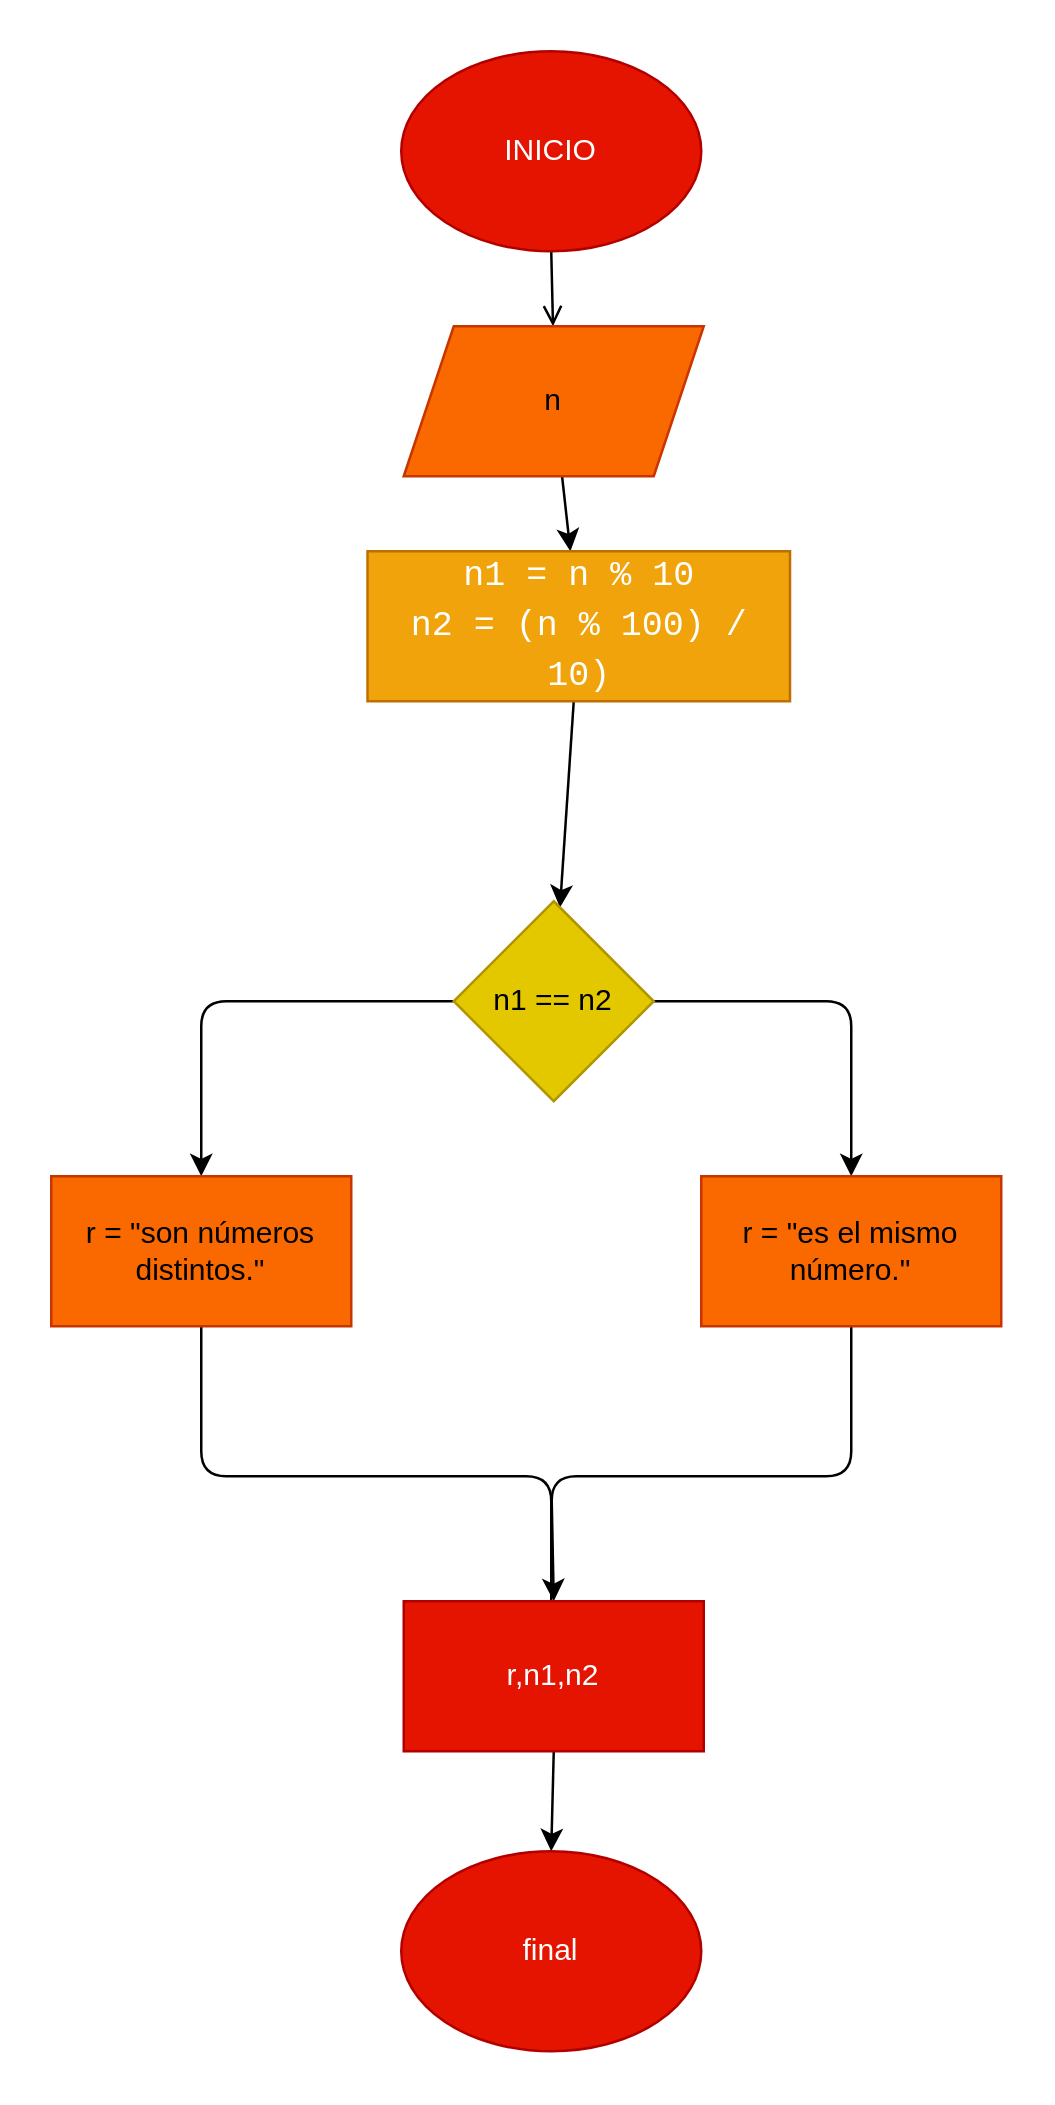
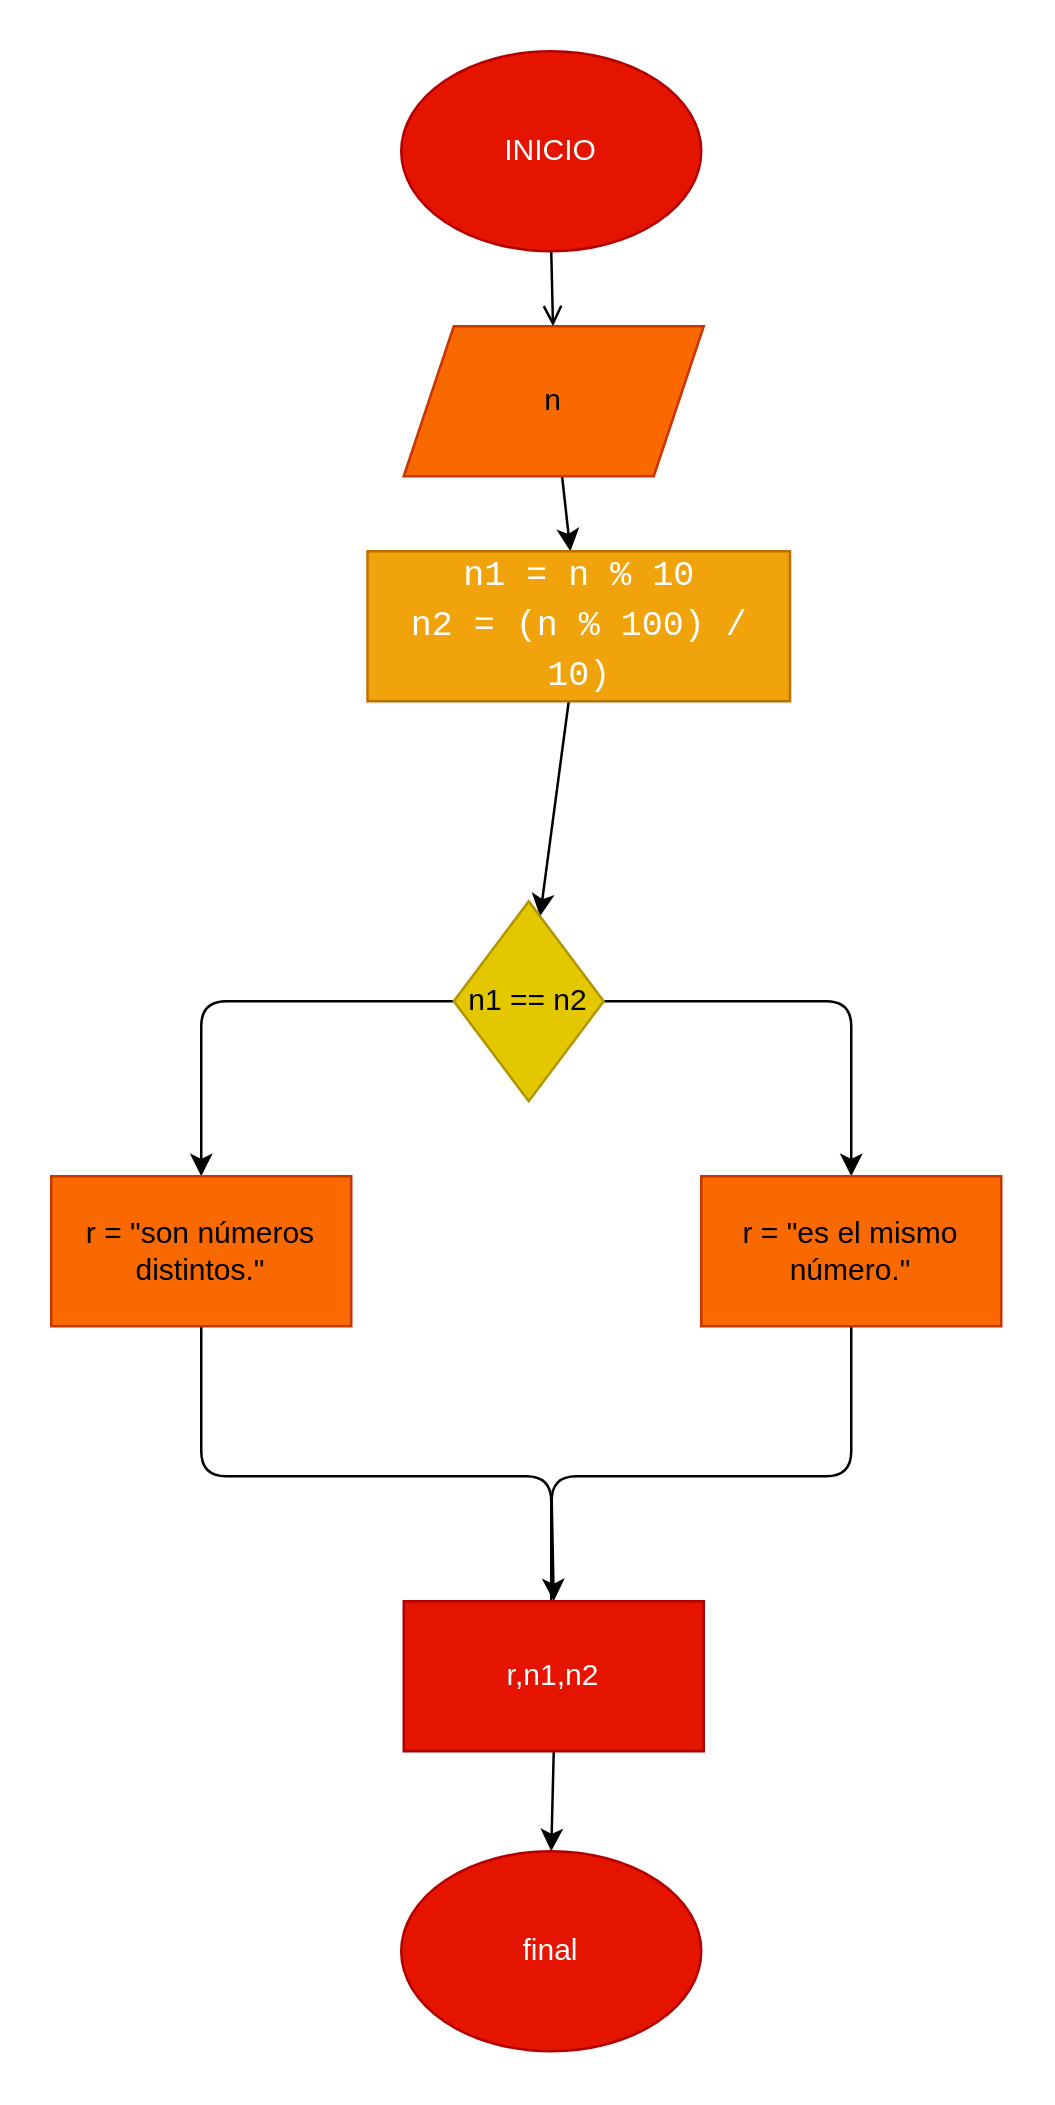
  <mxCell id="0" />
  <mxCell id="1" parent="0" />
  <mxCell id="2" value="" style="edgeStyle=none;html=1;endArrow=open;" edge="1" parent="1" source="3" target="5"><mxGeometry relative="1" as="geometry" /></mxCell>
  <mxCell id="3" value="INICIO" style="ellipse;whiteSpace=wrap;html=1;fillColor=#e51400;fontColor=#ffffff;strokeColor=#B20000;" vertex="1" parent="1"><mxGeometry x="160" y="20" width="120" height="80" as="geometry" /></mxCell>
  <mxCell id="4" value="" style="edgeStyle=none;html=1;" edge="1" parent="1" source="5" target="7"><mxGeometry relative="1" as="geometry" /></mxCell>
  <mxCell id="5" value="n" style="shape=parallelogram;perimeter=parallelogramPerimeter;whiteSpace=wrap;html=1;fixedSize=1;fillColor=#fa6800;fontColor=#000000;strokeColor=#C73500;" vertex="1" parent="1"><mxGeometry x="161" y="130" width="120" height="60" as="geometry" /></mxCell>
  <mxCell id="6" value="" style="edgeStyle=none;html=1;fontColor=#FFFFFF;" edge="1" parent="1" source="7" target="10"><mxGeometry relative="1" as="geometry" /></mxCell>
  <mxCell id="7" value="&lt;div style=&quot;line-height: 19px&quot;&gt;&lt;div&gt;&lt;font face=&quot;consolas, courier new, monospace&quot; color=&quot;#ffffff&quot;&gt;&lt;span style=&quot;font-size: 14px&quot;&gt;n1 = n % 10&lt;/span&gt;&lt;/font&gt;&lt;/div&gt;&lt;div&gt;&lt;font face=&quot;consolas, courier new, monospace&quot; color=&quot;#ffffff&quot;&gt;&lt;span style=&quot;font-size: 14px&quot;&gt;n2 = (n % 100) / 10)&lt;/span&gt;&lt;/font&gt;&lt;/div&gt;&lt;/div&gt;" style="whiteSpace=wrap;html=1;fillColor=#f0a30a;fontColor=#000000;strokeColor=#BD7000;" vertex="1" parent="1"><mxGeometry x="146.5" y="220" width="169" height="60" as="geometry" /></mxCell>
  <mxCell id="8" value="" style="edgeStyle=none;html=1;fontColor=#FFFFFF;" edge="1" parent="1" source="10" target="12"><mxGeometry relative="1" as="geometry"><Array as="points"><mxPoint x="80" y="400" /></Array></mxGeometry></mxCell>
  <mxCell id="9" value="" style="edgeStyle=none;html=1;fontColor=#FFFFFF;" edge="1" parent="1" source="10" target="14"><mxGeometry relative="1" as="geometry"><Array as="points"><mxPoint x="340" y="400" /></Array></mxGeometry></mxCell>
- <mxCell id="10" value="n1 == n2" style="rhombus;whiteSpace=wrap;html=1;fillColor=#e3c800;fontColor=#000000;strokeColor=#B09500;" vertex="1" parent="1"><mxGeometry x="181" y="360" width="80" height="80" as="geometry" /></mxCell>
+ <mxCell id="10" value="n1 == n2" style="rhombus;whiteSpace=wrap;html=1;fillColor=#e3c800;fontColor=#000000;strokeColor=#B09500;" vertex="1" parent="1"><mxGeometry x="181" y="360" width="60" height="80" as="geometry" /></mxCell>
  <mxCell id="11" value="" style="edgeStyle=none;html=1;fontColor=#FFFFFF;" edge="1" parent="1" source="12"><mxGeometry relative="1" as="geometry"><mxPoint x="220" y="660" as="targetPoint" /><Array as="points"><mxPoint x="80" y="590" /><mxPoint x="220" y="590" /></Array></mxGeometry></mxCell>
  <mxCell id="12" value="r = &quot;son números distintos.&quot;" style="whiteSpace=wrap;html=1;fillColor=#fa6800;fontColor=#000000;strokeColor=#C73500;" vertex="1" parent="1"><mxGeometry x="20" y="470" width="120" height="60" as="geometry" /></mxCell>
  <mxCell id="13" style="edgeStyle=none;html=1;exitX=0.5;exitY=1;exitDx=0;exitDy=0;entryX=0.5;entryY=0;entryDx=0;entryDy=0;fontColor=#FFFFFF;" edge="1" parent="1" source="14" target="16"><mxGeometry relative="1" as="geometry"><Array as="points"><mxPoint x="340" y="590" /><mxPoint x="220" y="590" /></Array></mxGeometry></mxCell>
  <mxCell id="14" value="r =&amp;nbsp;&quot;es el mismo número.&quot;" style="whiteSpace=wrap;html=1;fillColor=#fa6800;fontColor=#000000;strokeColor=#C73500;" vertex="1" parent="1"><mxGeometry x="280" y="470" width="120" height="60" as="geometry" /></mxCell>
  <mxCell id="15" style="edgeStyle=none;html=1;exitX=0.5;exitY=1;exitDx=0;exitDy=0;entryX=0.5;entryY=0;entryDx=0;entryDy=0;fontColor=#FFFFFF;" edge="1" parent="1" source="16" target="17"><mxGeometry relative="1" as="geometry" /></mxCell>
  <mxCell id="16" value="r,n1,n2" style="whiteSpace=wrap;html=1;fillColor=#e51400;fontColor=#ffffff;strokeColor=#B20000;" vertex="1" parent="1"><mxGeometry x="161" y="640" width="120" height="60" as="geometry" /></mxCell>
  <mxCell id="17" value="final" style="ellipse;whiteSpace=wrap;html=1;labelBackgroundColor=none;fontColor=#ffffff;fillColor=#e51400;strokeColor=#B20000;" vertex="1" parent="1"><mxGeometry x="160" y="740" width="120" height="80" as="geometry" /></mxCell>
